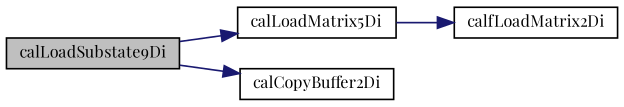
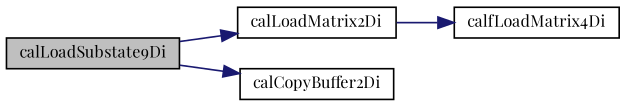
  digraph {
    fontname="Playfair Display"
    rankdir=LR
    node [color=black fillcolor=white fontname="Playfair Display" fontsize=10 shape=record style=filled]
    edge [color=midnightblue fontname="Playfair Display" fontsize=10 labelfontname=Helvetica labelfontsize=10 style=solid]
    n1 [fillcolor=grey75 fontcolor=black height=0.2 label=calLoadSubstate9Di width=0.4]
-   n2 [height=0.2 label=calLoadMatrix5Di width=0.4]
+   n2 [height=0.2 label=calLoadMatrix2Di width=0.4]
    n3 [height=0.2 label=calCopyBuffer2Di width=0.4]
-   n4 [height=0.2 label=calfLoadMatrix2Di width=0.4]
+   n4 [height=0.2 label=calfLoadMatrix4Di width=0.4]
    n1 -> n2
    n1 -> n3
    n2 -> n4
  }
